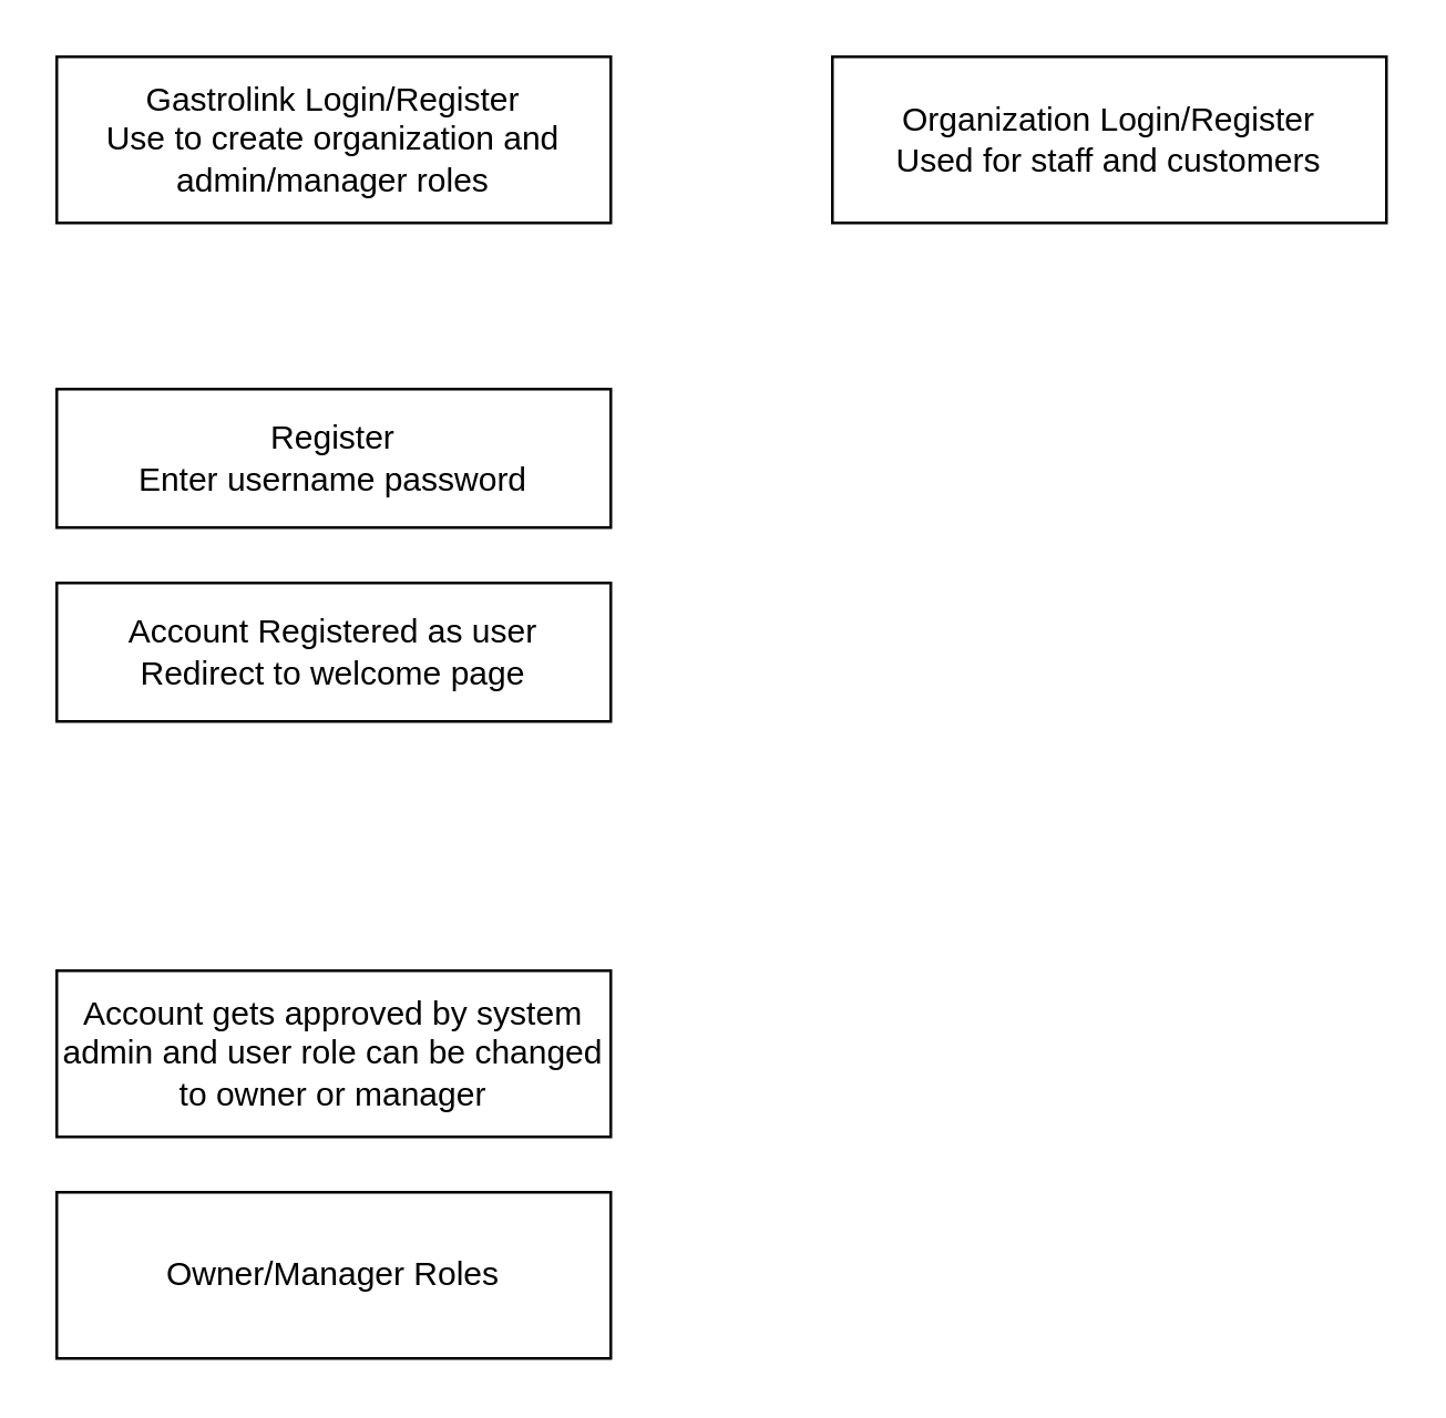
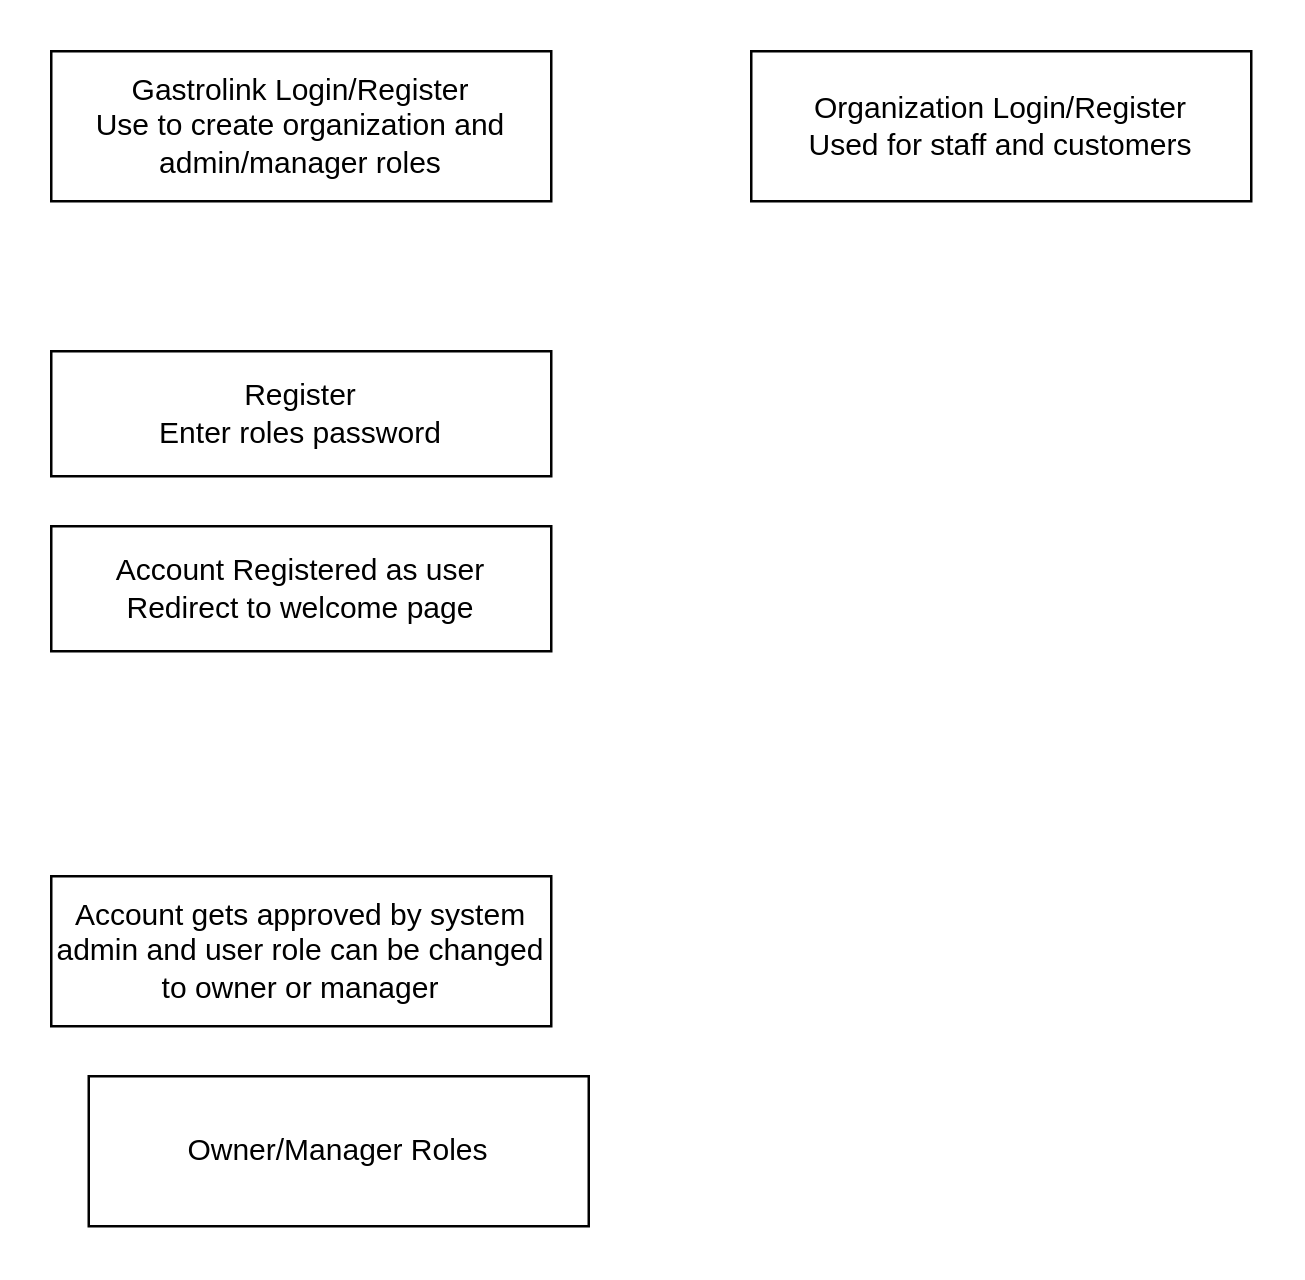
  <mxCell id="0" />
  <mxCell id="1" parent="0" />
- <mxCell id="2" value="Register&lt;div&gt;Enter username password&lt;/div&gt;" style="rounded=0;whiteSpace=wrap;html=1;" vertex="1" parent="1"><mxGeometry x="20" y="140" width="200" height="50" as="geometry" /></mxCell>
+ <mxCell id="2" value="Register&lt;div&gt;Enter roles password&lt;/div&gt;" style="rounded=0;whiteSpace=wrap;html=1;" vertex="1" parent="1"><mxGeometry x="20" y="140" width="200" height="50" as="geometry" /></mxCell>
  <mxCell id="3" value="Account Registered as user&lt;div&gt;Redirect to welcome page&lt;/div&gt;" style="rounded=0;whiteSpace=wrap;html=1;" vertex="1" parent="1"><mxGeometry x="20" y="210" width="200" height="50" as="geometry" /></mxCell>
  <mxCell id="4" value="&lt;div&gt;Account gets approved by system admin and user role can be changed to owner or manager&lt;/div&gt;" style="rounded=0;whiteSpace=wrap;html=1;" vertex="1" parent="1"><mxGeometry x="20" y="350" width="200" height="60" as="geometry" /></mxCell>
- <mxCell id="5" value="&lt;div&gt;Owner/Manager Roles&lt;/div&gt;" style="rounded=0;whiteSpace=wrap;html=1;" vertex="1" parent="1"><mxGeometry x="20" y="430" width="200" height="60" as="geometry" /></mxCell>
+ <mxCell id="5" value="&lt;div&gt;Owner/Manager Roles&lt;/div&gt;" style="rounded=0;whiteSpace=wrap;html=1;" vertex="1" parent="1"><mxGeometry x="35" y="430" width="200" height="60" as="geometry" /></mxCell>
  <mxCell id="6" value="&lt;div&gt;Gastrolink Login/Register&lt;/div&gt;&lt;div&gt;Use to create organization and admin/manager roles&lt;/div&gt;" style="rounded=0;whiteSpace=wrap;html=1;" vertex="1" parent="1"><mxGeometry x="20" y="20" width="200" height="60" as="geometry" /></mxCell>
  <mxCell id="7" value="&lt;div&gt;Organization Login/Register&lt;/div&gt;&lt;div&gt;Used for staff and customers&lt;/div&gt;" style="rounded=0;whiteSpace=wrap;html=1;" vertex="1" parent="1"><mxGeometry x="300" y="20" width="200" height="60" as="geometry" /></mxCell>
